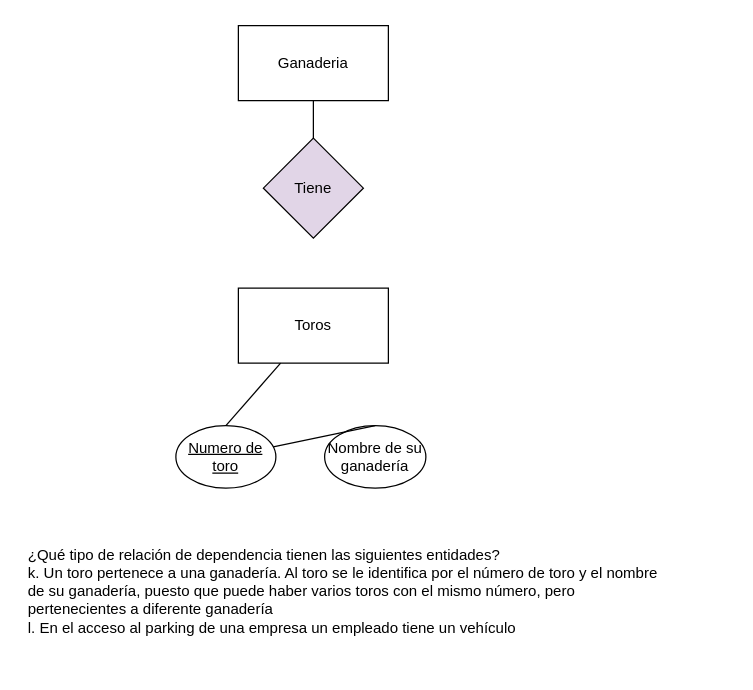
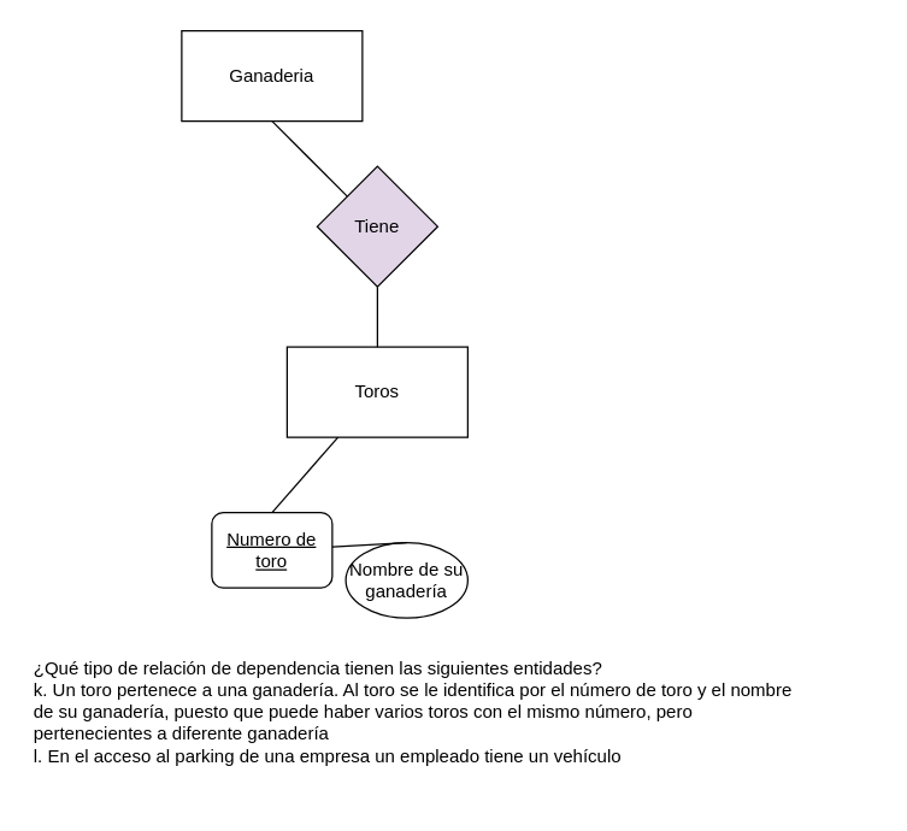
  <mxCell id="0" />
  <mxCell id="1" parent="0" />
  <mxCell id="2" value="¿Qué tipo de relación de dependencia tienen las siguientes entidades?&#10;k. Un toro pertenece a una ganadería. Al toro se le identifica por el número de toro y el nombre&#10;de su ganadería, puesto que puede haber varios toros con el mismo número, pero&#10;pertenecientes a diferente ganadería&#10;l. En el acceso al parking de una empresa un empleado tiene un vehículo" style="text;whiteSpace=wrap;html=1;" vertex="1" parent="1"><mxGeometry x="20" y="430" width="560" height="100" as="geometry" /></mxCell>
- <mxCell id="3" value="Ganaderia" style="rounded=0;whiteSpace=wrap;html=1;" vertex="1" parent="1"><mxGeometry x="190" y="20" width="120" height="60" as="geometry" /></mxCell>
+ <mxCell id="3" value="Ganaderia" style="rounded=0;whiteSpace=wrap;html=1;" vertex="1" parent="1"><mxGeometry x="120" y="20" width="120" height="60" as="geometry" /></mxCell>
  <mxCell id="4" value="Tiene" style="rhombus;whiteSpace=wrap;html=1;fillColor=#e1d5e7;" vertex="1" parent="1"><mxGeometry x="210" y="110" width="80" height="80" as="geometry" /></mxCell>
  <mxCell id="5" value="Toros" style="rounded=0;whiteSpace=wrap;html=1;" vertex="1" parent="1"><mxGeometry x="190" y="230" width="120" height="60" as="geometry" /></mxCell>
  <mxCell id="6" value="" style="endArrow=none;html=1;rounded=0;entryX=0.5;entryY=1;entryDx=0;entryDy=0;" edge="1" parent="1" source="4" target="3"><mxGeometry width="50" height="50" relative="1" as="geometry"><mxPoint x="270" y="270" as="sourcePoint" /><mxPoint x="320" y="220" as="targetPoint" /></mxGeometry></mxCell>
- <mxCell id="8" value="&lt;u&gt;Numero de toro&lt;/u&gt;" style="ellipse;whiteSpace=wrap;html=1;" vertex="1" parent="1"><mxGeometry x="140" y="340" width="80" height="50" as="geometry" /></mxCell>
- <mxCell id="9" value="Nombre de su ganadería" style="ellipse;whiteSpace=wrap;html=1;" vertex="1" parent="1"><mxGeometry x="259" y="340" width="81" height="50" as="geometry" /></mxCell>
+ <mxCell id="7" value="" style="endArrow=none;html=1;rounded=0;entryX=0.5;entryY=1;entryDx=0;entryDy=0;" edge="1" parent="1" source="5" target="4"><mxGeometry width="50" height="50" relative="1" as="geometry"><mxPoint x="270" y="270" as="sourcePoint" /><mxPoint x="320" y="220" as="targetPoint" /></mxGeometry></mxCell>
+ <mxCell id="8" value="&lt;u&gt;Numero de toro&lt;/u&gt;" style="whiteSpace=wrap;html=1;rounded=1;" vertex="1" parent="1"><mxGeometry x="140" y="340" width="80" height="50" as="geometry" /></mxCell>
+ <mxCell id="9" value="Nombre de su ganadería" style="ellipse;whiteSpace=wrap;html=1;" vertex="1" parent="1"><mxGeometry x="229" y="360" width="81" height="50" as="geometry" /></mxCell>
  <mxCell id="10" value="" style="endArrow=none;html=1;rounded=0;exitX=0.5;exitY=0;exitDx=0;exitDy=0;" edge="1" parent="1" source="8" target="5"><mxGeometry width="50" height="50" relative="1" as="geometry"><mxPoint x="270" y="330" as="sourcePoint" /><mxPoint x="320" y="280" as="targetPoint" /></mxGeometry></mxCell>
  <mxCell id="11" value="" style="endArrow=none;html=1;rounded=0;exitX=0.5;exitY=0;exitDx=0;exitDy=0;" edge="1" parent="1" source="9" target="8"><mxGeometry width="50" height="50" relative="1" as="geometry"><mxPoint x="270" y="330" as="sourcePoint" /><mxPoint x="320" y="280" as="targetPoint" /></mxGeometry></mxCell>
